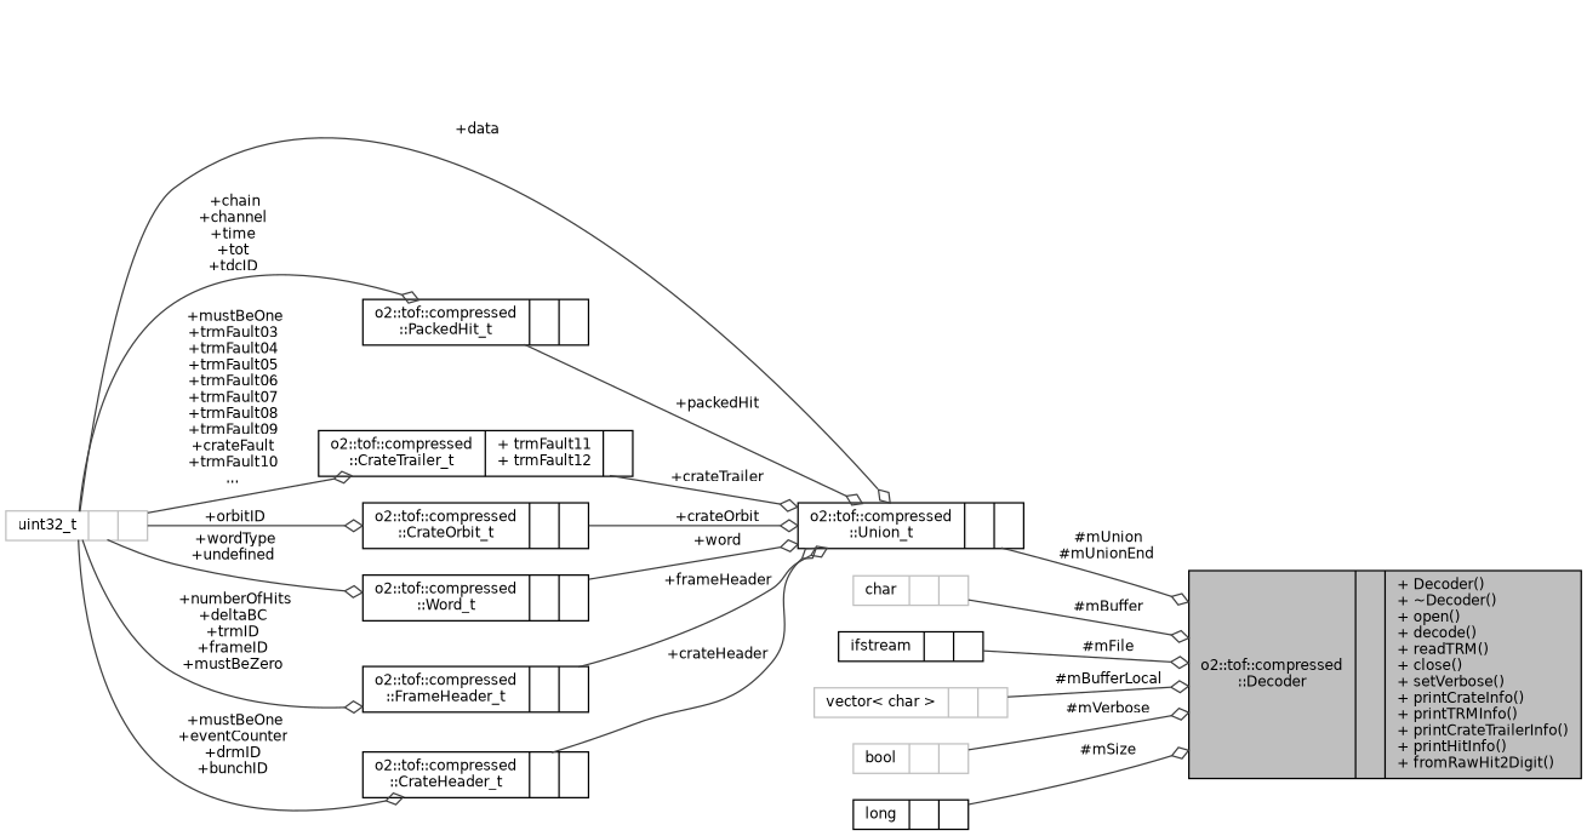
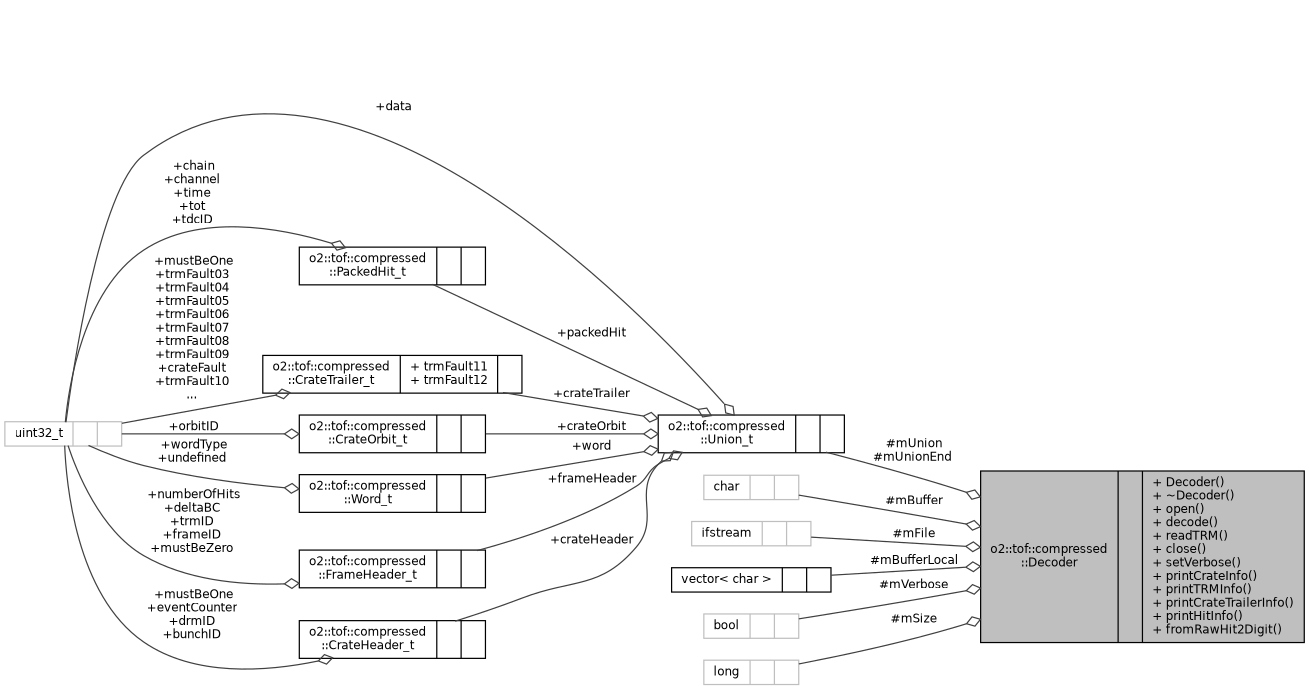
  digraph {
    rankdir=LR
    node [color=black fontname=Helvetica fontsize=10 shape=record]
    edge [arrowhead=odiamond color=grey25 fontname=Helvetica fontsize=10 labelfontname=Helvetica labelfontsize=10 style=solid]
    n1 [fillcolor=grey75 fontcolor=black height=0.2 label="{o2::tof::compressed\l::Decoder\n||+ Decoder()\l+ ~Decoder()\l+ open()\l+ decode()\l+ readTRM()\l+ close()\l+ setVerbose()\l+ printCrateInfo()\l+ printTRMInfo()\l+ printCrateTrailerInfo()\l+ printHitInfo()\l+ fromRawHit2Digit()\l}" style=filled width=0.4]
    n2 [height=0.2 label="{o2::tof::compressed\l::Union_t\n||}" width=0.4]
    n3 [height=0.2 label="{o2::tof::compressed\l::PackedHit_t\n||}" width=0.4]
    n4 [color=grey75 height=0.2 label="{uint32_t\n||}" width=0.4]
    n5 [height=0.2 label="{o2::tof::compressed\l::CrateTrailer_t\n|+ trmFault11\l+ trmFault12\l|}" width=0.4]
    n6 [height=0.2 label="{o2::tof::compressed\l::CrateOrbit_t\n||}" width=0.4]
    n7 [height=0.2 label="{o2::tof::compressed\l::Word_t\n||}" width=0.4]
    n8 [height=0.2 label="{o2::tof::compressed\l::FrameHeader_t\n||}" width=0.4]
    n9 [height=0.2 label="{o2::tof::compressed\l::CrateHeader_t\n||}" width=0.4]
    n10 [color=grey75 height=0.2 label="{char\n||}" width=0.4]
-   n11 [height=0.2 label="{ifstream\n||}" width=0.4]
-   n12 [color=grey75 height=0.2 label="{vector\< char \>\n||}" width=0.4]
+   n11 [color=grey75 height=0.2 label="{ifstream\n||}" width=0.4]
+   n12 [height=0.2 label="{vector\< char \>\n||}" width=0.4]
    n13 [color=grey75 height=0.2 label="{bool\n||}" width=0.4]
-   n14 [height=0.2 label="{long\n||}" width=0.4]
+   n14 [color=grey75 height=0.2 label="{long\n||}" width=0.4]
    n2 -> n1 [label=" #mUnion\n#mUnionEnd"]
    n3 -> n2 [label=" +packedHit"]
    n4 -> n2 [label=" +data"]
    n4 -> n3 [label=" +chain\n+channel\n+time\n+tot\n+tdcID"]
    n4 -> n5 [label=" +mustBeOne\n+trmFault03\n+trmFault04\n+trmFault05\n+trmFault06\n+trmFault07\n+trmFault08\n+trmFault09\n+crateFault\n+trmFault10\n..."]
    n4 -> n6 [label=" +orbitID"]
    n4 -> n7 [label=" +wordType\n+undefined"]
    n4 -> n8 [label=" +numberOfHits\n+deltaBC\n+trmID\n+frameID\n+mustBeZero"]
    n4 -> n9 [label=" +mustBeOne\n+eventCounter\n+drmID\n+bunchID"]
    n5 -> n2 [label=" +crateTrailer"]
    n6 -> n2 [label=" +crateOrbit"]
    n7 -> n2 [label=" +word"]
    n8 -> n2 [label=" +frameHeader"]
    n9 -> n2 [label=" +crateHeader"]
    n10 -> n1 [label=" #mBuffer"]
    n11 -> n1 [label=" #mFile"]
    n12 -> n1 [label=" #mBufferLocal"]
    n13 -> n1 [label=" #mVerbose"]
    n14 -> n1 [label=" #mSize"]
  }
